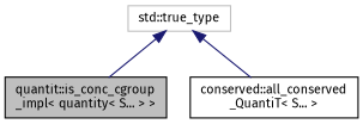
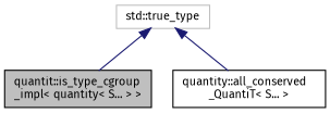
  digraph {
    fontname="Fira Sans"
    node [color=black fillcolor=white fontname="Fira Sans" fontsize=10 shape=record style=filled]
    edge [color=midnightblue dir=back fontname="Fira Sans" fontsize=10 labelfontname=Helvetica labelfontsize=10 style=solid]
-   n1 [fillcolor=grey75 fontcolor=black height=0.2 label="quantit::is_conc_cgroup\l_impl\< quantity\< S... \> \>" width=0.4]
-   n2 [height=0.2 label="conserved::all_conserved\l_QuantiT\< S... \>" width=0.4]
+   n1 [fillcolor=grey75 fontcolor=black height=0.2 label="quantit::is_type_cgroup\l_impl\< quantity\< S... \> \>" width=0.4]
+   n2 [height=0.2 label="quantity::all_conserved\l_QuantiT\< S... \>" width=0.4]
    n3 [color=grey75 height=0.2 label="std::true_type" width=0.4]
    n3 -> n1
    n3 -> n2
  }
